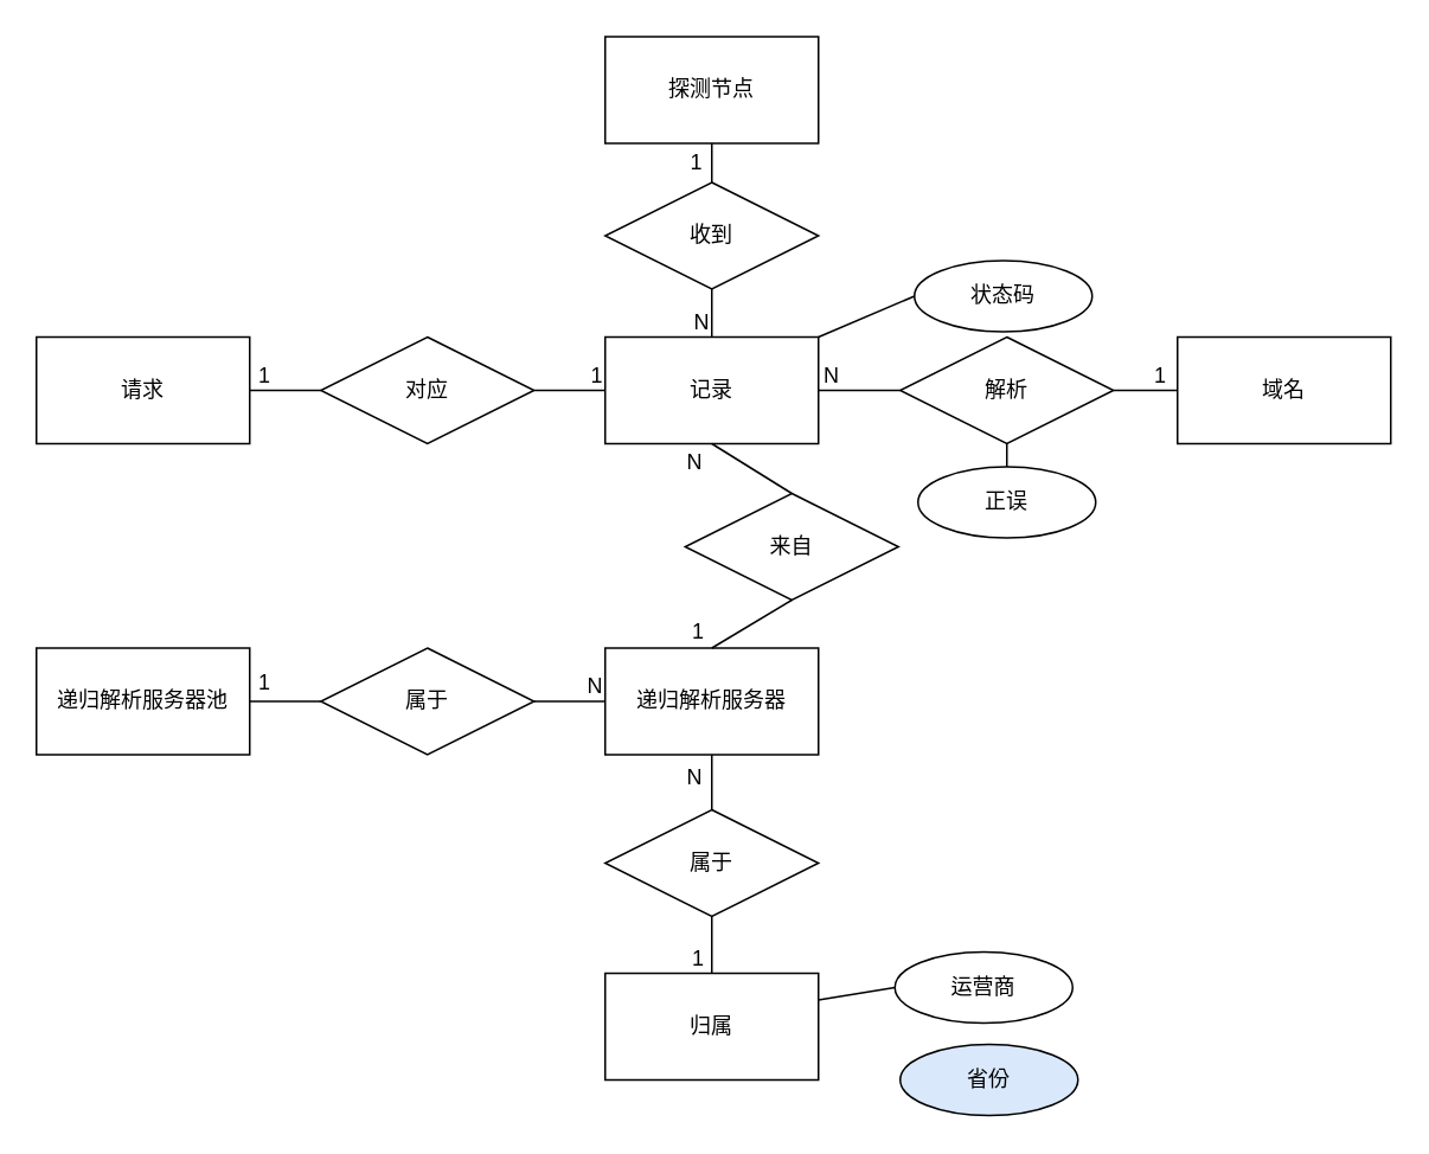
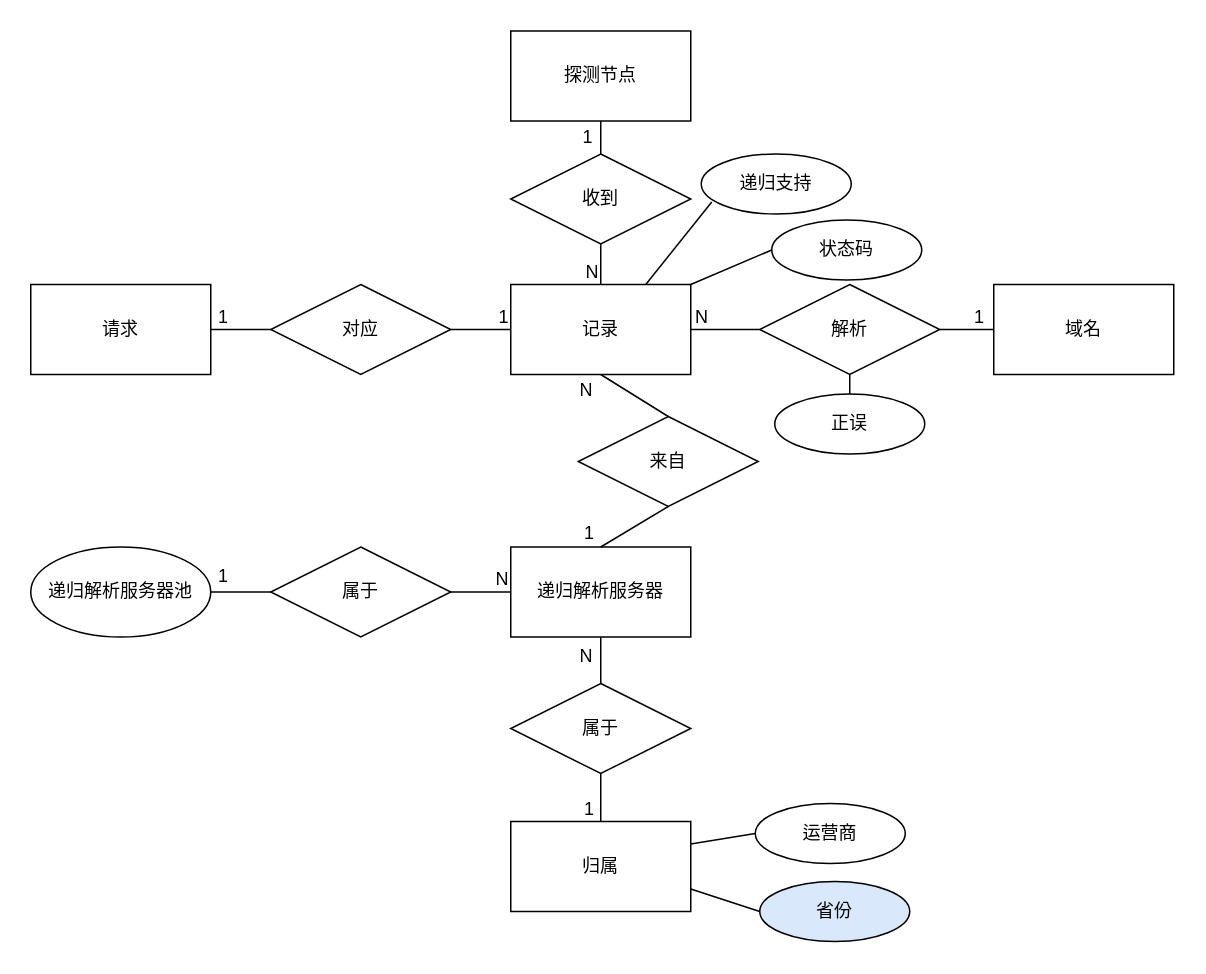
  <mxCell id="0" />
  <mxCell id="1" parent="0" />
  <mxCell id="2" value="探测节点" style="rounded=0;whiteSpace=wrap;html=1;" vertex="1" parent="1"><mxGeometry x="340" y="20" width="120" height="60" as="geometry" /></mxCell>
  <mxCell id="3" value="递归解析服务器" style="rounded=0;whiteSpace=wrap;html=1;" vertex="1" parent="1"><mxGeometry x="340" y="364" width="120" height="60" as="geometry" /></mxCell>
  <mxCell id="4" value="归属" style="rounded=0;whiteSpace=wrap;html=1;" vertex="1" parent="1"><mxGeometry x="340" y="547" width="120" height="60" as="geometry" /></mxCell>
- <mxCell id="5" value="递归解析服务器池" style="rounded=0;whiteSpace=wrap;html=1;" vertex="1" parent="1"><mxGeometry x="20" y="364" width="120" height="60" as="geometry" /></mxCell>
+ <mxCell id="5" value="递归解析服务器池" style="ellipse;whiteSpace=wrap;html=1;" vertex="1" parent="1"><mxGeometry x="20" y="364" width="120" height="60" as="geometry" /></mxCell>
  <mxCell id="6" value="请求" style="rounded=0;whiteSpace=wrap;html=1;" vertex="1" parent="1"><mxGeometry x="20" y="189" width="120" height="60" as="geometry" /></mxCell>
  <mxCell id="7" value="记录" style="rounded=0;whiteSpace=wrap;html=1;" vertex="1" parent="1"><mxGeometry x="340" y="189" width="120" height="60" as="geometry" /></mxCell>
  <mxCell id="8" value="域名" style="rounded=0;whiteSpace=wrap;html=1;" vertex="1" parent="1"><mxGeometry x="662" y="189" width="120" height="60" as="geometry" /></mxCell>
  <mxCell id="9" value="收到" style="shape=rhombus;perimeter=rhombusPerimeter;whiteSpace=wrap;html=1;align=center;" vertex="1" parent="1"><mxGeometry x="340" y="102" width="120" height="60" as="geometry" /></mxCell>
  <mxCell id="10" value="" style="endArrow=none;html=1;rounded=0;fontSize=12;startSize=8;endSize=8;curved=1;exitX=0.5;exitY=0;exitDx=0;exitDy=0;entryX=0.5;entryY=1;entryDx=0;entryDy=0;" edge="1" parent="1" source="9" target="2"><mxGeometry relative="1" as="geometry"><mxPoint x="502" y="134" as="sourcePoint" /><mxPoint x="662" y="134" as="targetPoint" /></mxGeometry></mxCell>
  <mxCell id="11" value="1" style="resizable=0;html=1;whiteSpace=wrap;align=right;verticalAlign=bottom;" connectable="0" vertex="1" parent="10"><mxGeometry x="1" relative="1" as="geometry"><mxPoint x="-4" y="19" as="offset" /></mxGeometry></mxCell>
  <mxCell id="12" value="" style="endArrow=none;html=1;rounded=0;fontSize=12;startSize=8;endSize=8;curved=1;exitX=0.5;exitY=1;exitDx=0;exitDy=0;entryX=0.5;entryY=0;entryDx=0;entryDy=0;" edge="1" parent="1" source="9" target="7"><mxGeometry relative="1" as="geometry"><mxPoint x="431" y="167" as="sourcePoint" /><mxPoint x="591" y="167" as="targetPoint" /></mxGeometry></mxCell>
  <mxCell id="13" value="N" style="resizable=0;html=1;whiteSpace=wrap;align=right;verticalAlign=bottom;" connectable="0" vertex="1" parent="12"><mxGeometry x="1" relative="1" as="geometry" /></mxCell>
  <mxCell id="14" value="解析" style="shape=rhombus;perimeter=rhombusPerimeter;whiteSpace=wrap;html=1;align=center;" vertex="1" parent="1"><mxGeometry x="506" y="189" width="120" height="60" as="geometry" /></mxCell>
  <mxCell id="15" value="" style="endArrow=none;html=1;rounded=0;fontSize=12;startSize=8;endSize=8;curved=1;exitX=1;exitY=0.5;exitDx=0;exitDy=0;entryX=0;entryY=0.5;entryDx=0;entryDy=0;" edge="1" parent="1" source="14" target="8"><mxGeometry relative="1" as="geometry"><mxPoint x="549" y="356" as="sourcePoint" /><mxPoint x="709" y="356" as="targetPoint" /></mxGeometry></mxCell>
  <mxCell id="16" value="1" style="resizable=0;html=1;whiteSpace=wrap;align=right;verticalAlign=bottom;" connectable="0" vertex="1" parent="15"><mxGeometry x="1" relative="1" as="geometry"><mxPoint x="-5" as="offset" /></mxGeometry></mxCell>
  <mxCell id="17" value="" style="endArrow=none;html=1;rounded=0;fontSize=12;startSize=8;endSize=8;curved=1;exitX=0;exitY=0.5;exitDx=0;exitDy=0;entryX=1;entryY=0.5;entryDx=0;entryDy=0;" edge="1" parent="1" source="14" target="7"><mxGeometry relative="1" as="geometry"><mxPoint x="524" y="328" as="sourcePoint" /><mxPoint x="684" y="328" as="targetPoint" /></mxGeometry></mxCell>
  <mxCell id="18" value="N" style="resizable=0;html=1;whiteSpace=wrap;align=right;verticalAlign=bottom;" connectable="0" vertex="1" parent="17"><mxGeometry x="1" relative="1" as="geometry"><mxPoint x="13" as="offset" /></mxGeometry></mxCell>
  <mxCell id="19" value="对应" style="shape=rhombus;perimeter=rhombusPerimeter;whiteSpace=wrap;html=1;align=center;" vertex="1" parent="1"><mxGeometry x="180" y="189" width="120" height="60" as="geometry" /></mxCell>
  <mxCell id="20" value="" style="endArrow=none;html=1;rounded=0;fontSize=12;startSize=8;endSize=8;curved=1;exitX=1;exitY=0.5;exitDx=0;exitDy=0;entryX=0;entryY=0.5;entryDx=0;entryDy=0;" edge="1" parent="1" source="19" target="7"><mxGeometry relative="1" as="geometry"><mxPoint x="316" y="277" as="sourcePoint" /><mxPoint x="322" y="212" as="targetPoint" /></mxGeometry></mxCell>
  <mxCell id="21" value="1" style="resizable=0;html=1;whiteSpace=wrap;align=right;verticalAlign=bottom;" connectable="0" vertex="1" parent="20"><mxGeometry x="1" relative="1" as="geometry" /></mxCell>
  <mxCell id="22" value="" style="endArrow=none;html=1;rounded=0;fontSize=12;startSize=8;endSize=8;curved=1;exitX=0;exitY=0.5;exitDx=0;exitDy=0;entryX=1;entryY=0.5;entryDx=0;entryDy=0;" edge="1" parent="1" source="19" target="6"><mxGeometry relative="1" as="geometry"><mxPoint x="62" y="443" as="sourcePoint" /><mxPoint x="222" y="443" as="targetPoint" /></mxGeometry></mxCell>
  <mxCell id="23" value="1" style="resizable=0;html=1;whiteSpace=wrap;align=right;verticalAlign=bottom;" connectable="0" vertex="1" parent="22"><mxGeometry x="1" relative="1" as="geometry"><mxPoint x="13" as="offset" /></mxGeometry></mxCell>
  <mxCell id="24" value="来自" style="shape=rhombus;perimeter=rhombusPerimeter;whiteSpace=wrap;html=1;align=center;" vertex="1" parent="1"><mxGeometry x="385" y="277" width="120" height="60" as="geometry" /></mxCell>
  <mxCell id="25" value="状态码" style="ellipse;whiteSpace=wrap;html=1;align=center;" vertex="1" parent="1"><mxGeometry x="514" y="146" width="100" height="40" as="geometry" /></mxCell>
+ <mxCell id="26" value="递归支持" style="ellipse;whiteSpace=wrap;html=1;align=center;" vertex="1" parent="1"><mxGeometry x="467" y="102" width="100" height="40" as="geometry" /></mxCell>
+ <mxCell id="27" value="" style="endArrow=none;html=1;rounded=0;fontSize=12;startSize=8;endSize=8;curved=1;exitX=0.75;exitY=0;exitDx=0;exitDy=0;entryX=0.07;entryY=0.8;entryDx=0;entryDy=0;entryPerimeter=0;" edge="1" parent="1" source="7" target="26"><mxGeometry relative="1" as="geometry"><mxPoint x="489" y="303" as="sourcePoint" /><mxPoint x="649" y="303" as="targetPoint" /></mxGeometry></mxCell>
  <mxCell id="28" value="" style="endArrow=none;html=1;rounded=0;fontSize=12;startSize=8;endSize=8;curved=1;exitX=1;exitY=0;exitDx=0;exitDy=0;entryX=0;entryY=0.5;entryDx=0;entryDy=0;" edge="1" parent="1" source="7" target="25"><mxGeometry relative="1" as="geometry"><mxPoint x="501" y="356" as="sourcePoint" /><mxPoint x="661" y="356" as="targetPoint" /></mxGeometry></mxCell>
  <mxCell id="29" value="" style="endArrow=none;html=1;rounded=0;fontSize=12;startSize=8;endSize=8;curved=1;exitX=0.5;exitY=1;exitDx=0;exitDy=0;entryX=0.5;entryY=0;entryDx=0;entryDy=0;" edge="1" parent="1" source="24" target="3"><mxGeometry relative="1" as="geometry"><mxPoint x="538" y="372" as="sourcePoint" /><mxPoint x="698" y="372" as="targetPoint" /></mxGeometry></mxCell>
  <mxCell id="30" value="1" style="resizable=0;html=1;whiteSpace=wrap;align=right;verticalAlign=bottom;" connectable="0" vertex="1" parent="29"><mxGeometry x="1" relative="1" as="geometry"><mxPoint x="-3" y="-1" as="offset" /></mxGeometry></mxCell>
  <mxCell id="31" value="" style="endArrow=none;html=1;rounded=0;fontSize=12;startSize=8;endSize=8;curved=1;exitX=0.5;exitY=0;exitDx=0;exitDy=0;entryX=0.5;entryY=1;entryDx=0;entryDy=0;" edge="1" parent="1" source="24" target="7"><mxGeometry relative="1" as="geometry"><mxPoint x="545" y="358" as="sourcePoint" /><mxPoint x="705" y="358" as="targetPoint" /></mxGeometry></mxCell>
  <mxCell id="32" value="N" style="resizable=0;html=1;whiteSpace=wrap;align=right;verticalAlign=bottom;" connectable="0" vertex="1" parent="31"><mxGeometry x="1" relative="1" as="geometry"><mxPoint x="-4" y="19" as="offset" /></mxGeometry></mxCell>
  <mxCell id="33" value="属于" style="shape=rhombus;perimeter=rhombusPerimeter;whiteSpace=wrap;html=1;align=center;" vertex="1" parent="1"><mxGeometry x="340" y="455" width="120" height="60" as="geometry" /></mxCell>
  <mxCell id="34" value="正误" style="ellipse;whiteSpace=wrap;html=1;align=center;" vertex="1" parent="1"><mxGeometry x="516" y="262" width="100" height="40" as="geometry" /></mxCell>
  <mxCell id="35" value="" style="endArrow=none;html=1;rounded=0;fontSize=12;startSize=8;endSize=8;curved=1;exitX=0.5;exitY=0;exitDx=0;exitDy=0;entryX=0.5;entryY=1;entryDx=0;entryDy=0;" edge="1" parent="1" source="34" target="14"><mxGeometry relative="1" as="geometry"><mxPoint x="574" y="382" as="sourcePoint" /><mxPoint x="734" y="382" as="targetPoint" /></mxGeometry></mxCell>
  <mxCell id="36" value="运营商" style="ellipse;whiteSpace=wrap;html=1;align=center;" vertex="1" parent="1"><mxGeometry x="503" y="535" width="100" height="40" as="geometry" /></mxCell>
  <mxCell id="37" value="省份" style="ellipse;whiteSpace=wrap;html=1;align=center;fillColor=#dae8fc;" vertex="1" parent="1"><mxGeometry x="506" y="587" width="100" height="40" as="geometry" /></mxCell>
  <mxCell id="38" value="" style="endArrow=none;html=1;rounded=0;fontSize=12;startSize=8;endSize=8;curved=1;exitX=1;exitY=0.25;exitDx=0;exitDy=0;entryX=0;entryY=0.5;entryDx=0;entryDy=0;" edge="1" parent="1" source="4" target="36"><mxGeometry relative="1" as="geometry"><mxPoint x="482" y="556" as="sourcePoint" /><mxPoint x="642" y="556" as="targetPoint" /></mxGeometry></mxCell>
+ <mxCell id="39" value="" style="endArrow=none;html=1;rounded=0;fontSize=12;startSize=8;endSize=8;curved=1;exitX=1;exitY=0.75;exitDx=0;exitDy=0;entryX=0;entryY=0.5;entryDx=0;entryDy=0;" edge="1" parent="1" source="4" target="37"><mxGeometry relative="1" as="geometry"><mxPoint x="645" y="510" as="sourcePoint" /><mxPoint x="805" y="510" as="targetPoint" /></mxGeometry></mxCell>
  <mxCell id="40" value="" style="endArrow=none;html=1;rounded=0;fontSize=12;startSize=8;endSize=8;curved=1;exitX=0.5;exitY=0;exitDx=0;exitDy=0;entryX=0.5;entryY=1;entryDx=0;entryDy=0;" edge="1" parent="1" source="33" target="3"><mxGeometry relative="1" as="geometry"><mxPoint x="496" y="475" as="sourcePoint" /><mxPoint x="656" y="475" as="targetPoint" /></mxGeometry></mxCell>
  <mxCell id="41" value="N" style="resizable=0;html=1;whiteSpace=wrap;align=right;verticalAlign=bottom;" connectable="0" vertex="1" parent="40"><mxGeometry x="1" relative="1" as="geometry"><mxPoint x="-4" y="21" as="offset" /></mxGeometry></mxCell>
  <mxCell id="42" value="" style="endArrow=none;html=1;rounded=0;fontSize=12;startSize=8;endSize=8;curved=1;exitX=0.5;exitY=1;exitDx=0;exitDy=0;entryX=0.5;entryY=0;entryDx=0;entryDy=0;" edge="1" parent="1" source="33" target="4"><mxGeometry relative="1" as="geometry"><mxPoint x="521" y="475" as="sourcePoint" /><mxPoint x="681" y="475" as="targetPoint" /></mxGeometry></mxCell>
  <mxCell id="43" value="1" style="resizable=0;html=1;whiteSpace=wrap;align=right;verticalAlign=bottom;" connectable="0" vertex="1" parent="42"><mxGeometry x="1" relative="1" as="geometry"><mxPoint x="-3" as="offset" /></mxGeometry></mxCell>
  <mxCell id="44" value="属于" style="shape=rhombus;perimeter=rhombusPerimeter;whiteSpace=wrap;html=1;align=center;" vertex="1" parent="1"><mxGeometry x="180" y="364" width="120" height="60" as="geometry" /></mxCell>
  <mxCell id="45" value="" style="endArrow=none;html=1;rounded=0;fontSize=12;startSize=8;endSize=8;curved=1;exitX=1;exitY=0.5;exitDx=0;exitDy=0;entryX=0;entryY=0.5;entryDx=0;entryDy=0;" edge="1" parent="1" source="44" target="3"><mxGeometry relative="1" as="geometry"><mxPoint x="161" y="498" as="sourcePoint" /><mxPoint x="321" y="498" as="targetPoint" /></mxGeometry></mxCell>
  <mxCell id="46" value="N" style="resizable=0;html=1;whiteSpace=wrap;align=right;verticalAlign=bottom;" connectable="0" vertex="1" parent="45"><mxGeometry x="1" relative="1" as="geometry" /></mxCell>
  <mxCell id="47" value="" style="endArrow=none;html=1;rounded=0;fontSize=12;startSize=8;endSize=8;curved=1;exitX=0;exitY=0.5;exitDx=0;exitDy=0;entryX=1;entryY=0.5;entryDx=0;entryDy=0;" edge="1" parent="1" source="44" target="5"><mxGeometry relative="1" as="geometry"><mxPoint x="162" y="522" as="sourcePoint" /><mxPoint x="322" y="522" as="targetPoint" /></mxGeometry></mxCell>
  <mxCell id="48" value="1" style="resizable=0;html=1;whiteSpace=wrap;align=right;verticalAlign=bottom;" connectable="0" vertex="1" parent="47"><mxGeometry x="1" relative="1" as="geometry"><mxPoint x="13" y="-2" as="offset" /></mxGeometry></mxCell>
